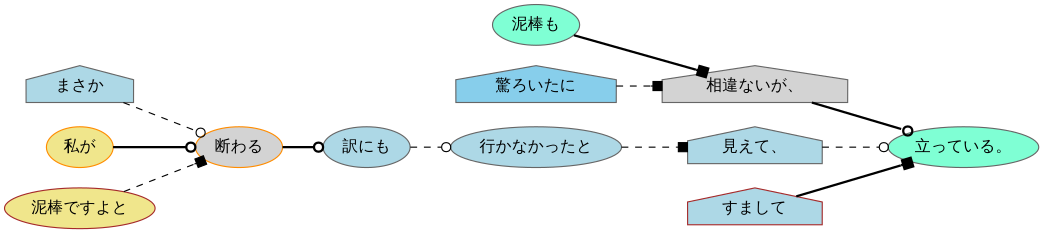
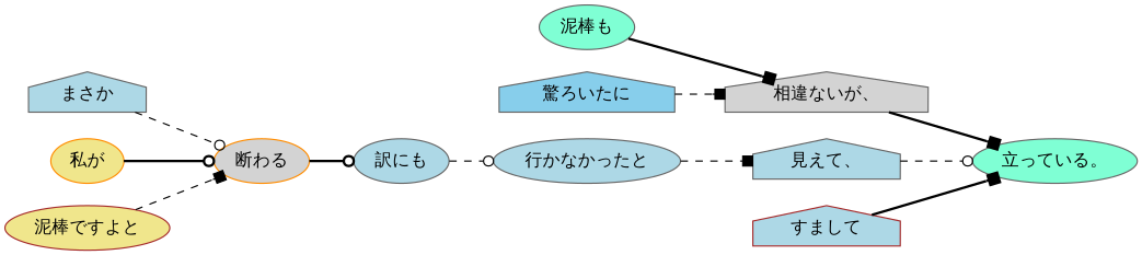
  digraph {
    fontname="DejaVu Sans"
    rankdir=LR
    node [color=gray40 fillcolor=lightblue fontname="DejaVu Sans" shape=ellipse style=filled]
    edge [arrowhead=box fontname="DejaVu Sans" style=dashed]
    n1 [fillcolor=aquamarine label="泥棒も"]
    n2 [fillcolor=lightgrey label="相違ないが、" shape=house]
    n3 [fillcolor=aquamarine label="立っている。"]
    n4 [fillcolor=skyblue label="驚ろいたに" shape=house]
    n5 [label="まさか" shape=house]
    n6 [color=darkorange fillcolor=lightgrey label="断わる"]
    n7 [label="訳にも"]
    n8 [color=darkorange fillcolor=khaki label="私が"]
    n9 [color=brown fillcolor=khaki label="泥棒ですよと"]
    n10 [label="行かなかったと"]
    n11 [label="見えて、" shape=house]
    n12 [color=brown label="すまして" shape=house]
    n1 -> n2 [style=bold]
-   n2 -> n3 [arrowhead=odot style=bold]
+   n2 -> n3 [style=bold]
    n4 -> n2
    n5 -> n6 [arrowhead=odot]
    n6 -> n7 [arrowhead=odot style=bold]
    n7 -> n10 [arrowhead=odot]
    n8 -> n6 [arrowhead=odot style=bold]
    n9 -> n6
    n10 -> n11
    n11 -> n3 [arrowhead=odot]
    n12 -> n3 [style=bold]
  }
